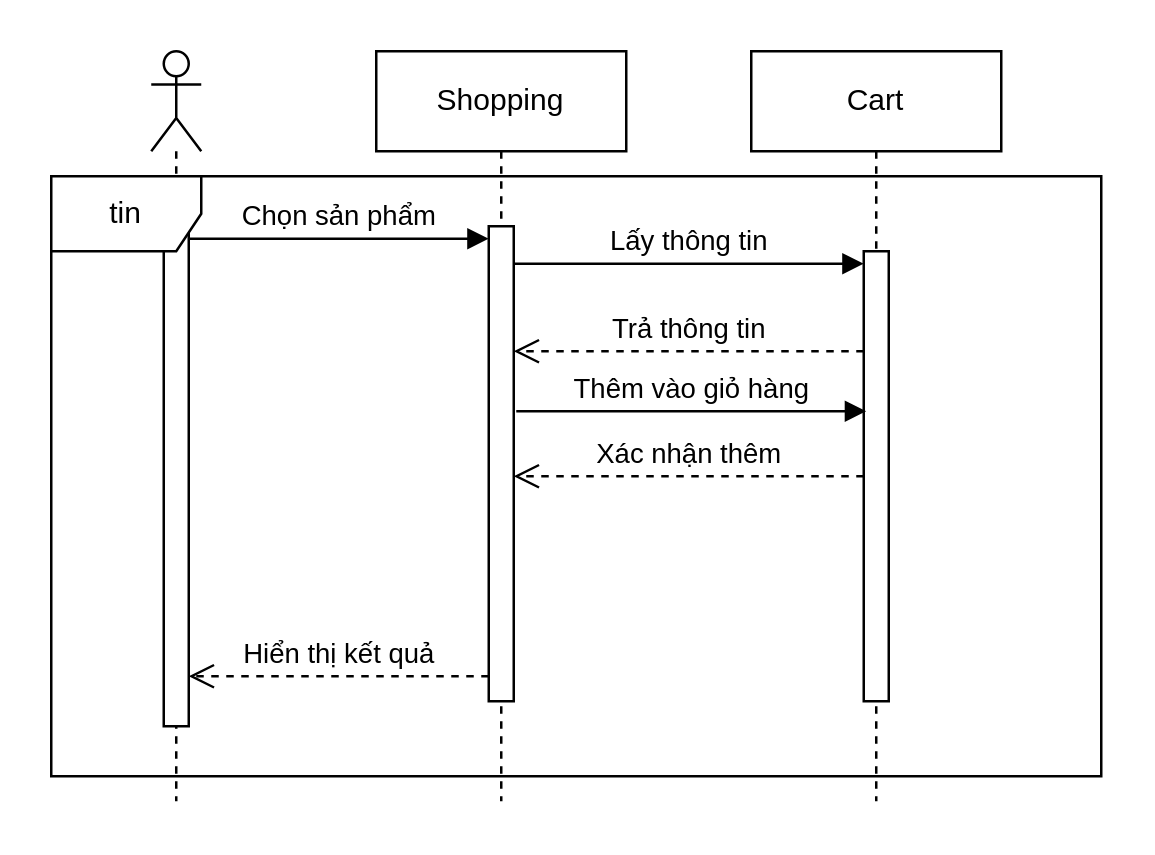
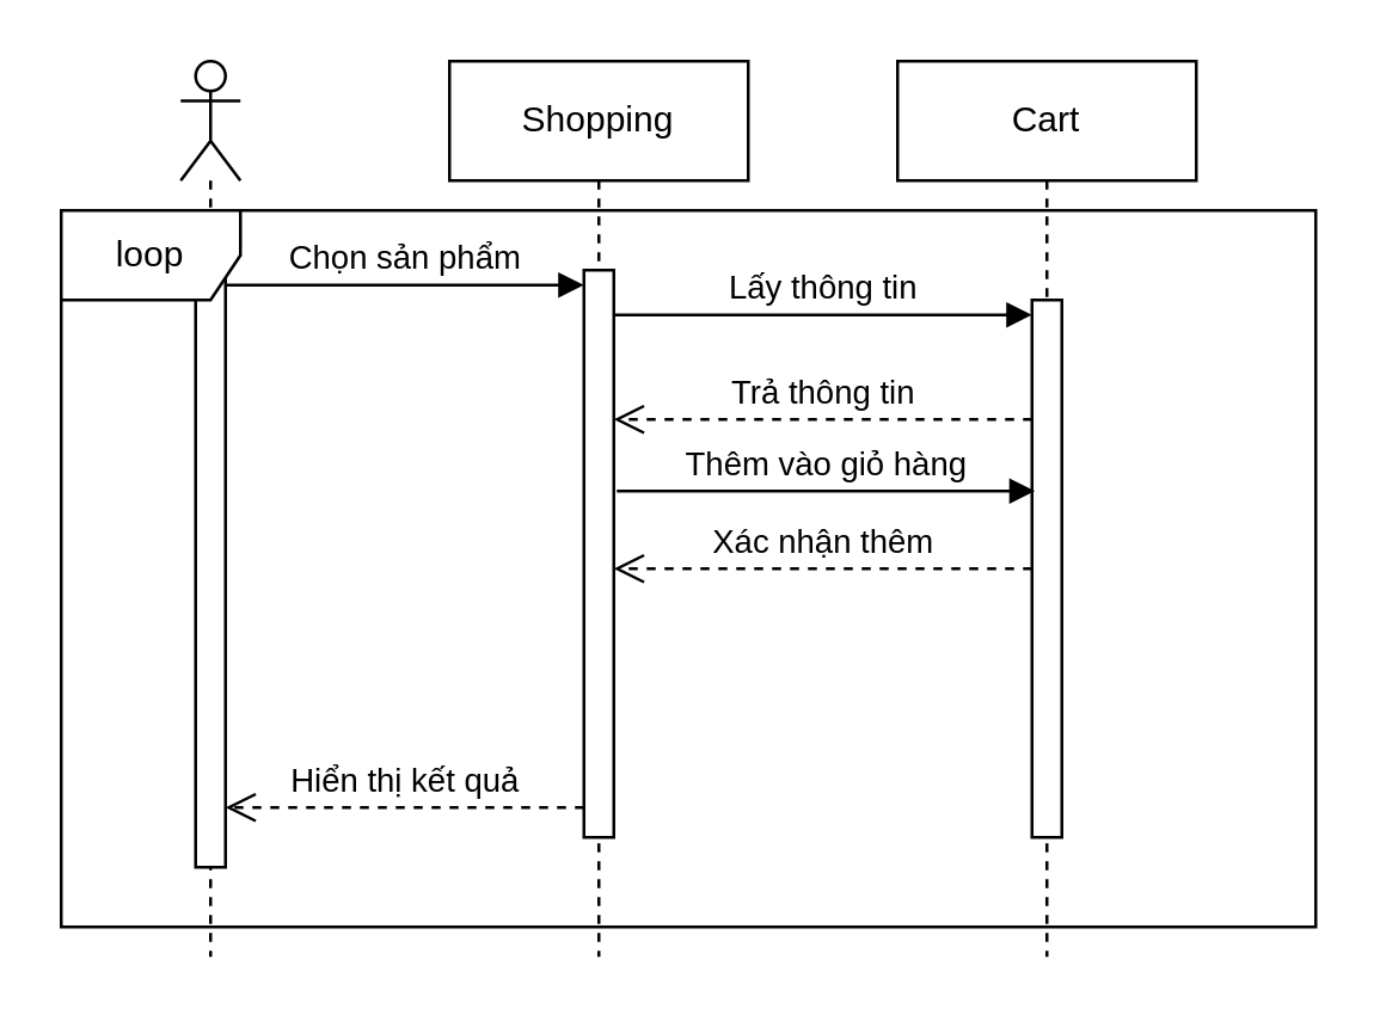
  <mxCell id="0" />
  <mxCell id="1" parent="0" />
  <mxCell id="2" value="" style="shape=umlLifeline;perimeter=lifelinePerimeter;whiteSpace=wrap;html=1;container=1;dropTarget=0;collapsible=0;recursiveResize=0;outlineConnect=0;portConstraint=eastwest;newEdgeStyle={&quot;curved&quot;:0,&quot;rounded&quot;:0};participant=umlActor;" vertex="1" parent="1"><mxGeometry x="60" y="20" width="20" height="300" as="geometry" /></mxCell>
  <mxCell id="3" value="" style="html=1;points=[[0,0,0,0,5],[0,1,0,0,-5],[1,0,0,0,5],[1,1,0,0,-5]];perimeter=orthogonalPerimeter;outlineConnect=0;targetShapes=umlLifeline;portConstraint=eastwest;newEdgeStyle={&quot;curved&quot;:0,&quot;rounded&quot;:0};" vertex="1" parent="2"><mxGeometry x="5" y="70" width="10" height="200" as="geometry" /></mxCell>
  <mxCell id="4" value="Shopping" style="shape=umlLifeline;perimeter=lifelinePerimeter;whiteSpace=wrap;html=1;container=1;dropTarget=0;collapsible=0;recursiveResize=0;outlineConnect=0;portConstraint=eastwest;newEdgeStyle={&quot;curved&quot;:0,&quot;rounded&quot;:0};" vertex="1" parent="1"><mxGeometry x="150" y="20" width="100" height="300" as="geometry" /></mxCell>
  <mxCell id="5" value="" style="html=1;points=[[0,0,0,0,5],[0,1,0,0,-5],[1,0,0,0,5],[1,1,0,0,-5]];perimeter=orthogonalPerimeter;outlineConnect=0;targetShapes=umlLifeline;portConstraint=eastwest;newEdgeStyle={&quot;curved&quot;:0,&quot;rounded&quot;:0};" vertex="1" parent="4"><mxGeometry x="45" y="70" width="10" height="190" as="geometry" /></mxCell>
  <mxCell id="6" value="Cart" style="shape=umlLifeline;perimeter=lifelinePerimeter;whiteSpace=wrap;html=1;container=1;dropTarget=0;collapsible=0;recursiveResize=0;outlineConnect=0;portConstraint=eastwest;newEdgeStyle={&quot;curved&quot;:0,&quot;rounded&quot;:0};" vertex="1" parent="1"><mxGeometry x="300" y="20" width="100" height="300" as="geometry" /></mxCell>
  <mxCell id="7" value="" style="html=1;points=[[0,0,0,0,5],[0,1,0,0,-5],[1,0,0,0,5],[1,1,0,0,-5]];perimeter=orthogonalPerimeter;outlineConnect=0;targetShapes=umlLifeline;portConstraint=eastwest;newEdgeStyle={&quot;curved&quot;:0,&quot;rounded&quot;:0};" vertex="1" parent="6"><mxGeometry x="45" y="80" width="10" height="180" as="geometry" /></mxCell>
  <mxCell id="8" value="Chọn sản phẩm" style="html=1;verticalAlign=bottom;endArrow=block;curved=0;rounded=0;entryX=0;entryY=0;entryDx=0;entryDy=5;" edge="1" target="5" parent="1" source="3"><mxGeometry relative="1" as="geometry"><mxPoint x="90" y="105" as="sourcePoint" /></mxGeometry></mxCell>
  <mxCell id="9" value="Hiển thị kết quả" style="html=1;verticalAlign=bottom;endArrow=open;dashed=1;endSize=8;curved=0;rounded=0;" edge="1" parent="1"><mxGeometry relative="1" as="geometry"><mxPoint x="195" y="270" as="sourcePoint" /><mxPoint x="75" y="270" as="targetPoint" /><Array as="points"><mxPoint x="130" y="270" /></Array></mxGeometry></mxCell>
  <mxCell id="10" value="Lấy thông tin" style="html=1;verticalAlign=bottom;endArrow=block;curved=0;rounded=0;entryX=0;entryY=0;entryDx=0;entryDy=5;" edge="1" target="7" parent="1" source="5"><mxGeometry relative="1" as="geometry"><mxPoint x="190" y="85" as="sourcePoint" /></mxGeometry></mxCell>
  <mxCell id="11" value="Trả thông tin" style="html=1;verticalAlign=bottom;endArrow=open;dashed=1;endSize=8;curved=0;rounded=0;exitX=0;exitY=1;exitDx=0;exitDy=-5;entryX=1;entryY=1;entryDx=0;entryDy=-5;entryPerimeter=0;" edge="1" parent="1"><mxGeometry relative="1" as="geometry"><mxPoint x="205" y="140" as="targetPoint" /><mxPoint x="345" y="140" as="sourcePoint" /></mxGeometry></mxCell>
  <mxCell id="12" value="Thêm vào giỏ hàng" style="html=1;verticalAlign=bottom;endArrow=block;curved=0;rounded=0;entryX=0;entryY=0;entryDx=0;entryDy=5;" edge="1" parent="1"><mxGeometry relative="1" as="geometry"><mxPoint x="206" y="164" as="sourcePoint" /><mxPoint x="346" y="164" as="targetPoint" /></mxGeometry></mxCell>
  <mxCell id="13" value="Xác nhận thêm" style="html=1;verticalAlign=bottom;endArrow=open;dashed=1;endSize=8;curved=0;rounded=0;exitX=0;exitY=1;exitDx=0;exitDy=-5;entryX=1;entryY=1;entryDx=0;entryDy=-5;entryPerimeter=0;" edge="1" parent="1"><mxGeometry relative="1" as="geometry"><mxPoint x="205" y="190" as="targetPoint" /><mxPoint x="345" y="190" as="sourcePoint" /></mxGeometry></mxCell>
- <mxCell id="14" value="tin" style="shape=umlFrame;whiteSpace=wrap;html=1;pointerEvents=0;" vertex="1" parent="1"><mxGeometry x="20" y="70" width="420" height="240" as="geometry" /></mxCell>
+ <mxCell id="14" value="loop" style="shape=umlFrame;whiteSpace=wrap;html=1;pointerEvents=0;" vertex="1" parent="1"><mxGeometry x="20" y="70" width="420" height="240" as="geometry" /></mxCell>
